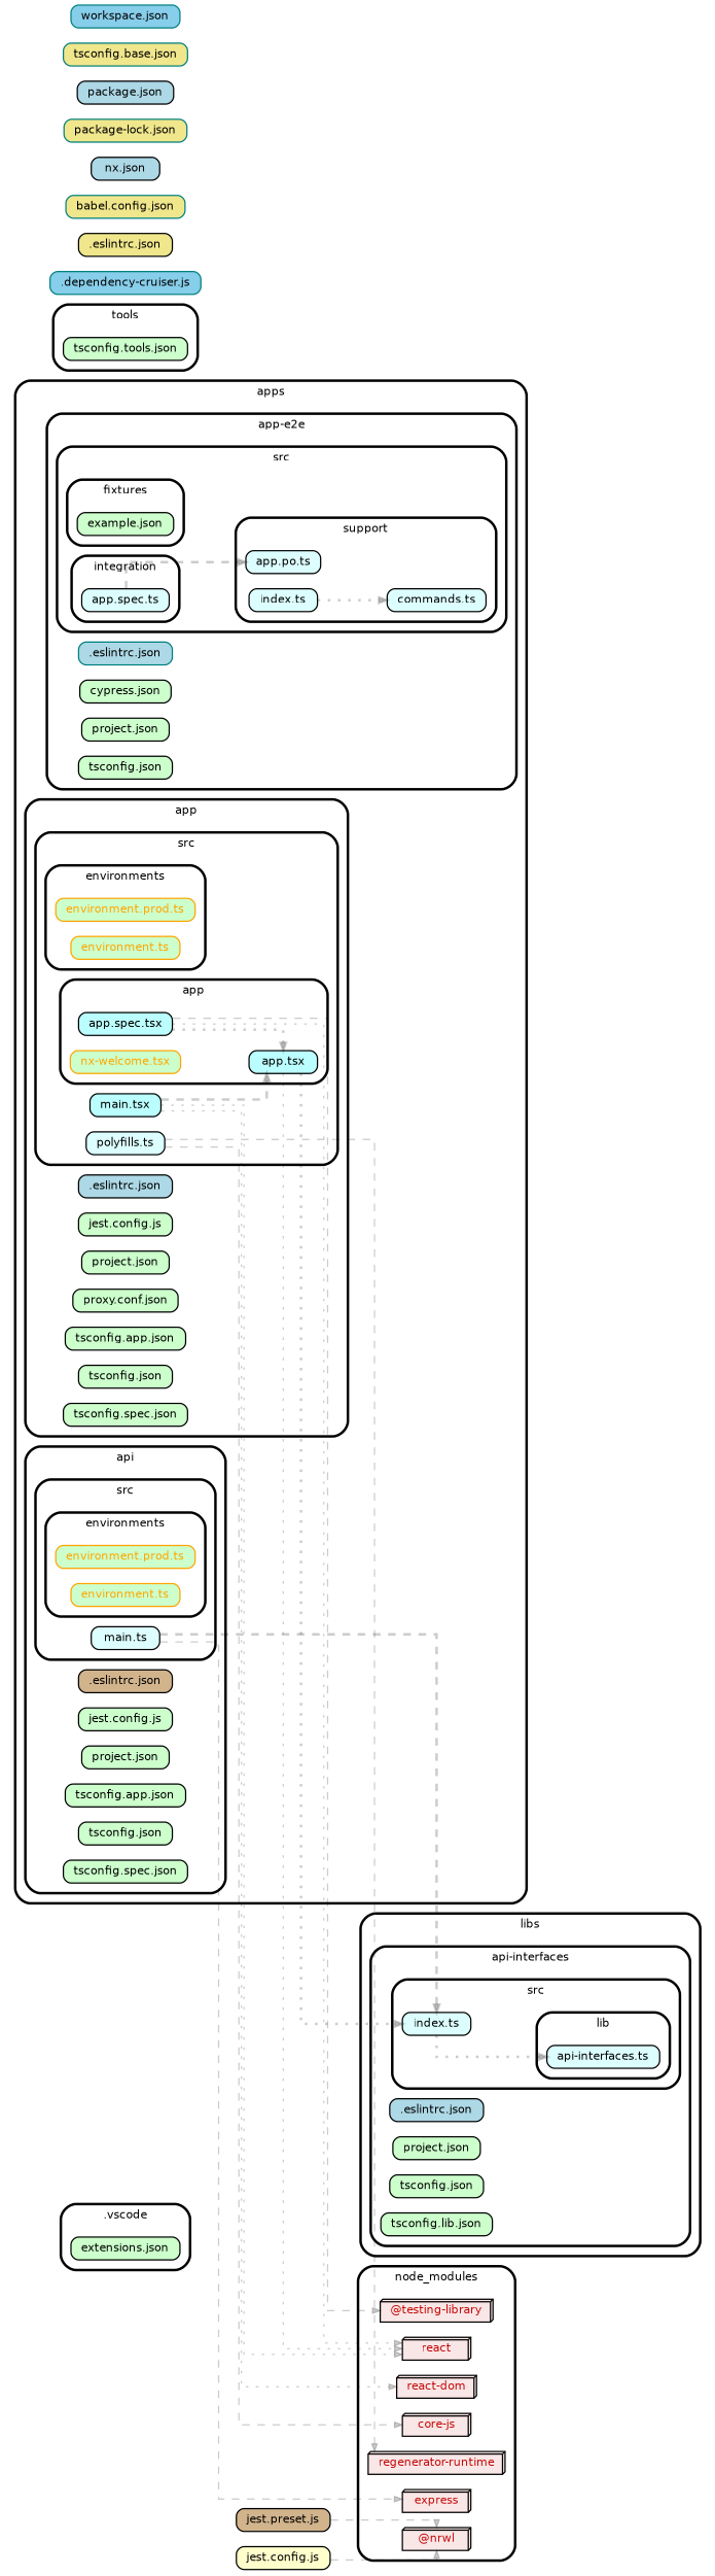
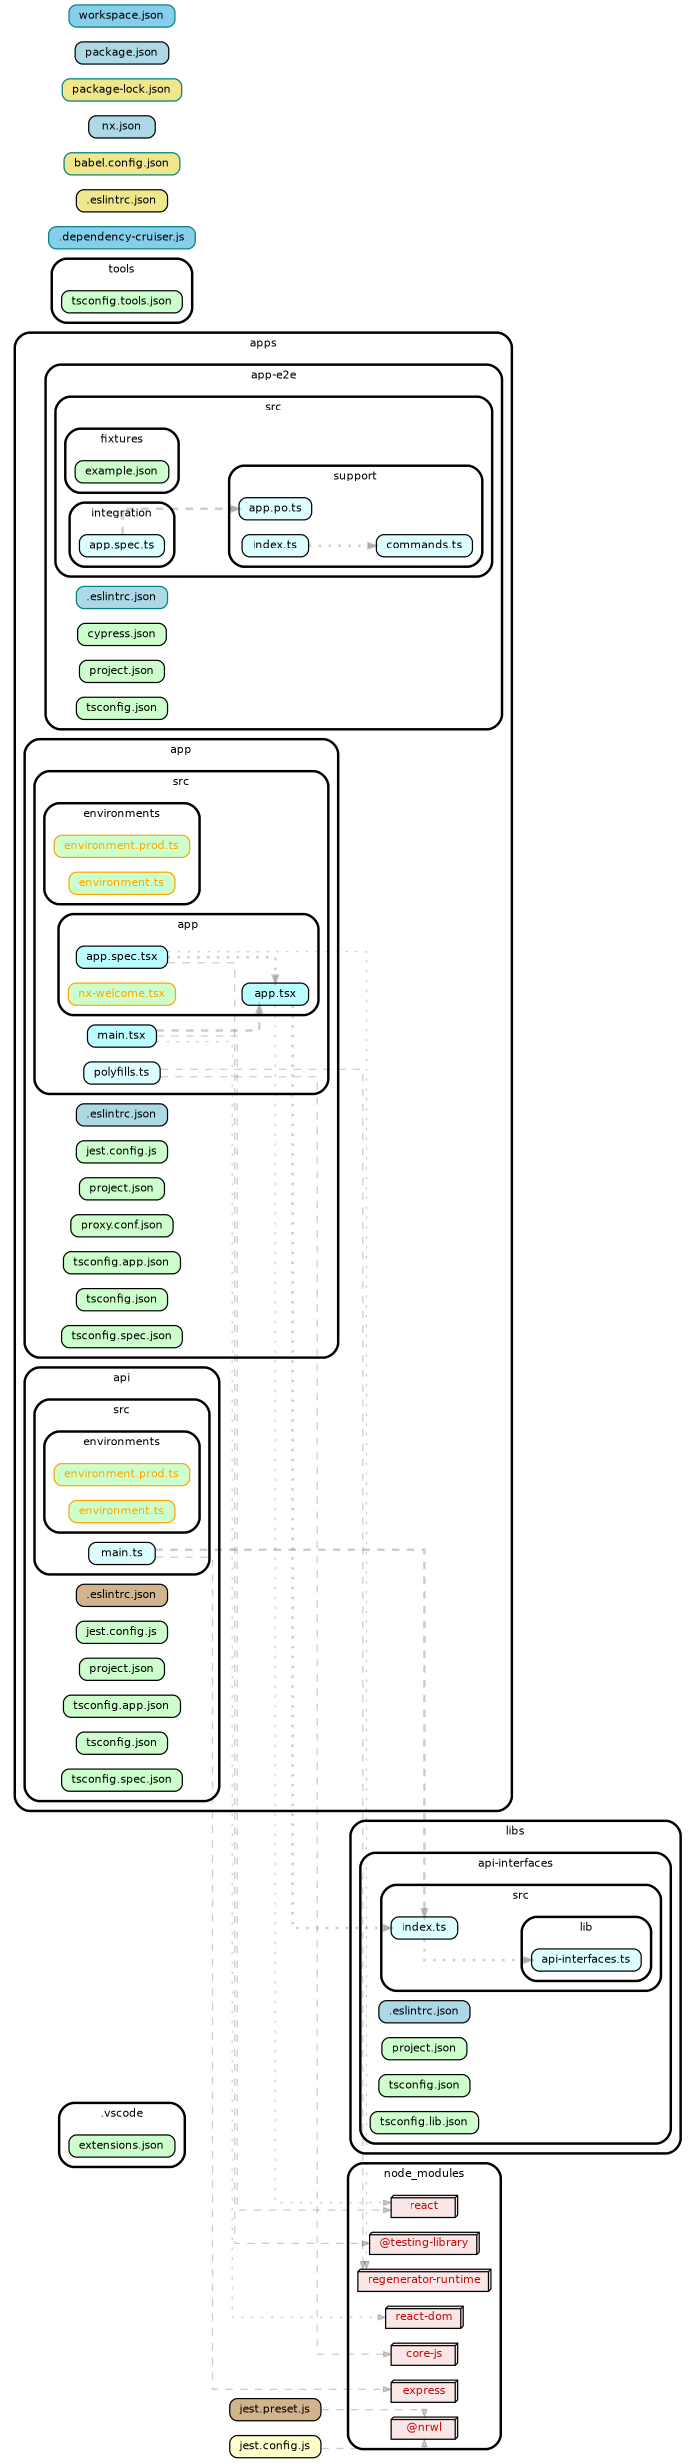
  strict digraph {
    compound=true
    fillcolor="#ffffff"
    fontname="DejaVu Sans"
    fontsize=9
    nodesep=0.16
    ordering=out
    rankdir=LR
    ranksep=0.18
    splines=ortho
    style="rounded,bold,filled"
    node [color=black fillcolor="#ccffcc" fontcolor=black fontname="DejaVu Sans" fontsize=9 shape=box style="rounded, filled"]
    edge [arrowhead=normal arrowsize=0.6 color="#00000033" fontname="DejaVu Sans" fontsize=9 penwidth=1.0 style=dashed]
    n1 [height=0.2 label=<extensions.json>]
    n2 [color=orange fontcolor=orange height=0.2 label=<environment.prod.ts>]
    n3 [color=orange fontcolor=orange height=0.2 label=<environment.ts>]
    n4 [fillcolor="#ddfeff" height=0.2 label=<main.ts>]
    n5 [fillcolor=tan height=0.2 label=".eslintrc.json" style="rounded, filled,filled"]
    n6 [height=0.2 label=<jest.config.js>]
    n7 [height=0.2 label=<project.json>]
    n8 [height=0.2 label=<tsconfig.app.json>]
    n9 [height=0.2 label=<tsconfig.json>]
    n10 [height=0.2 label=<tsconfig.spec.json>]
    n11 [height=0.2 label=<example.json>]
    n12 [fillcolor="#ddfeff" height=0.2 label=<app.spec.ts>]
    n13 [fillcolor="#ddfeff" height=0.2 label=<app.po.ts>]
    n14 [fillcolor="#ddfeff" height=0.2 label=<commands.ts>]
    n15 [fillcolor="#ddfeff" height=0.2 label=<index.ts>]
    n16 [color=teal fillcolor=lightblue height=0.2 label=".eslintrc.json" style="rounded, filled,filled"]
    n17 [height=0.2 label=<cypress.json>]
    n18 [height=0.2 label=<project.json>]
    n19 [height=0.2 label=<tsconfig.json>]
    n20 [fillcolor="#bbfeff" height=0.2 label=<app.spec.tsx>]
    n21 [fillcolor="#bbfeff" height=0.2 label=<app.tsx>]
    n22 [color=orange fontcolor=orange height=0.2 label=<nx-welcome.tsx>]
    n23 [color=orange fontcolor=orange height=0.2 label=<environment.prod.ts>]
    n24 [color=orange fontcolor=orange height=0.2 label=<environment.ts>]
    n25 [fillcolor="#bbfeff" height=0.2 label=<main.tsx>]
    n26 [fillcolor="#ddfeff" height=0.2 label=<polyfills.ts>]
    n27 [fillcolor=lightblue height=0.2 label=".eslintrc.json" style="rounded, filled,filled"]
    n28 [height=0.2 label=<jest.config.js>]
    n29 [height=0.2 label=<project.json>]
    n30 [height=0.2 label=<proxy.conf.json>]
    n31 [height=0.2 label=<tsconfig.app.json>]
    n32 [height=0.2 label=<tsconfig.json>]
    n33 [height=0.2 label=<tsconfig.spec.json>]
    n34 [fillcolor="#ddfeff" height=0.2 label=<api-interfaces.ts>]
    n35 [fillcolor="#ddfeff" height=0.2 label=<index.ts>]
    n36 [fillcolor=lightblue height=0.2 label=".eslintrc.json" style="rounded, filled,filled"]
    n37 [height=0.2 label=<project.json>]
    n38 [height=0.2 label=<tsconfig.json>]
    n39 [height=0.2 label=<tsconfig.lib.json>]
    n40 [fillcolor="#c40b0a1a" fontcolor="#c40b0a" height=0.2 label=<express> shape=box3d]
    n41 [fillcolor="#c40b0a1a" fontcolor="#c40b0a" height=0.2 label=<@testing-library> shape=box3d]
    n42 [fillcolor="#c40b0a1a" fontcolor="#c40b0a" height=0.2 label=<react> shape=box3d]
    n43 [fillcolor="#c40b0a1a" fontcolor="#c40b0a" height=0.2 label=<react-dom> shape=box3d]
    n44 [fillcolor="#c40b0a1a" fontcolor="#c40b0a" height=0.2 label=<core-js> shape=box3d]
    n45 [fillcolor="#c40b0a1a" fontcolor="#c40b0a" height=0.2 label=<regenerator-runtime> shape=box3d]
    n46 [fillcolor="#c40b0a1a" fontcolor="#c40b0a" height=0.2 label=<@nrwl> shape=box3d]
    n47 [height=0.2 label=<tsconfig.tools.json>]
    n48 [color=teal fillcolor=skyblue height=0.2 label=".dependency-cruiser.js" style="rounded, filled,filled"]
    n49 [fillcolor=khaki height=0.2 label=".eslintrc.json" style="rounded, filled,filled"]
    n50 [color=teal fillcolor=khaki height=0.2 label="babel.config.json" style="rounded, filled,filled"]
    n51 [fillcolor="#ffffcc" height=0.2 label=<jest.config.js>]
    n52 [fillcolor=tan height=0.2 label="jest.preset.js" style="rounded, filled,filled"]
    n53 [fillcolor=lightblue height=0.2 label="nx.json" style="rounded, filled,filled"]
    n54 [color=teal fillcolor=khaki height=0.2 label="package-lock.json" style="rounded, filled,filled"]
    n55 [fillcolor=lightblue height=0.2 label="package.json" style="rounded, filled,filled"]
-   n56 [color=teal fillcolor=khaki height=0.2 label="tsconfig.base.json" style="rounded, filled,filled"]
    n57 [color=teal fillcolor=skyblue height=0.2 label="workspace.json" style="rounded, filled,filled"]
    subgraph cluster_1 {
      label=".vscode"
      n1
    }
    subgraph cluster_2 {
      label=apps
      subgraph cluster_3 {
        label=api
        n5
        n6
        n7
        n8
        n9
        n10
        subgraph cluster_4 {
          label=src
          n4
          subgraph cluster_5 {
            label=environments
            n2
            n3
          }
        }
      }
      subgraph cluster_6 {
        label="app-e2e"
        n16
        n17
        n18
        n19
        subgraph cluster_7 {
          label=src
          subgraph cluster_8 {
            label=fixtures
            n11
          }
          subgraph cluster_9 {
            label=integration
            n12
          }
          subgraph cluster_10 {
            label=support
            n13
            n14
            n15
          }
        }
      }
      subgraph cluster_11 {
        label=app
        n27
        n28
        n29
        n30
        n31
        n32
        n33
        subgraph cluster_12 {
          label=src
          n25
          n26
          subgraph cluster_13 {
            label=app
            n20
            n21
            n22
          }
          subgraph cluster_14 {
            label=environments
            n23
            n24
          }
        }
      }
    }
    subgraph cluster_15 {
      label=libs
      subgraph cluster_16 {
        label="api-interfaces"
        n36
        n37
        n38
        n39
        subgraph cluster_17 {
          label=src
          n35
          subgraph cluster_18 {
            label=lib
            n34
          }
        }
      }
    }
    subgraph cluster_19 {
      label=node_modules
      n40
      n41
      n42
      n43
      n44
      n45
      n46
    }
    subgraph cluster_20 {
      label=tools
      n47
    }
    n4 -> n35 [penwidth=2.0]
    n4 -> n40
    n12 -> n13 [penwidth=2.0]
    n15 -> n14 [penwidth=2.0 style=dotted]
    n20 -> n21 [penwidth=2.0 style=dotted]
    n20 -> n41
-   n20 -> n42 [style=dotted]
+   n20 -> n45 [style=dotted]
    n21 -> n35 [penwidth=2.0 style=dotted]
    n21 -> n42 [style=dotted]
    n25 -> n21 [penwidth=2.0]
-   n25 -> n42 [style=dotted]
+   n25 -> n42
    n25 -> n43 [style=dotted]
    n26 -> n44
    n26 -> n45
    n35 -> n34 [penwidth=2.0 style=dotted]
    n51 -> n46
    n52 -> n46
  }
